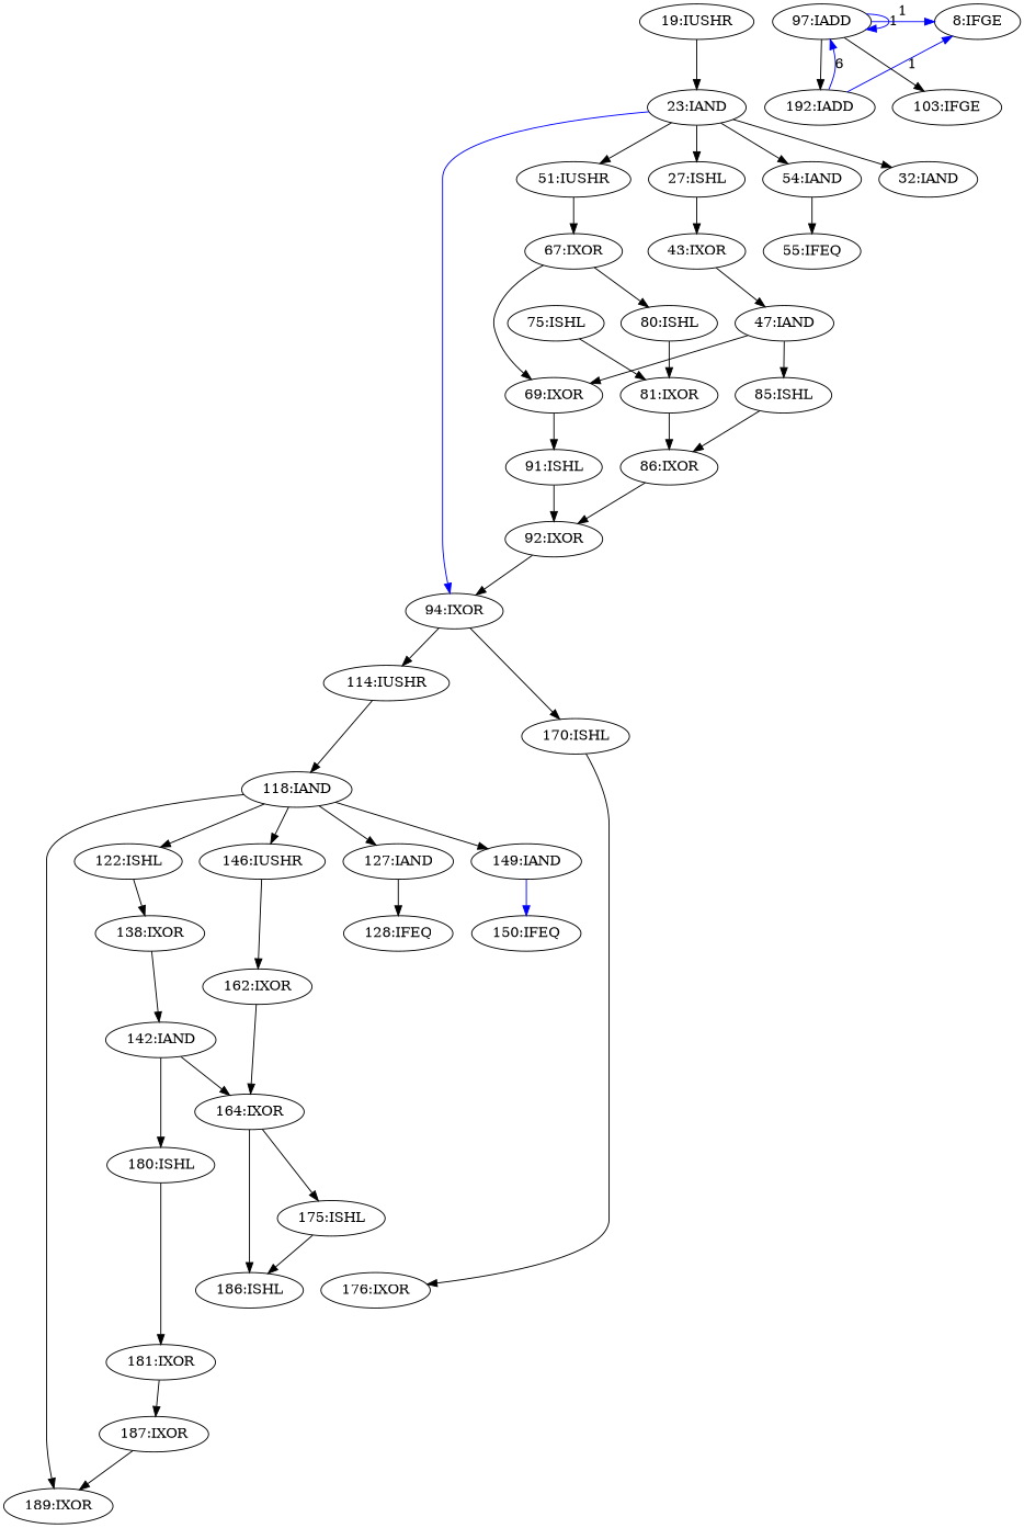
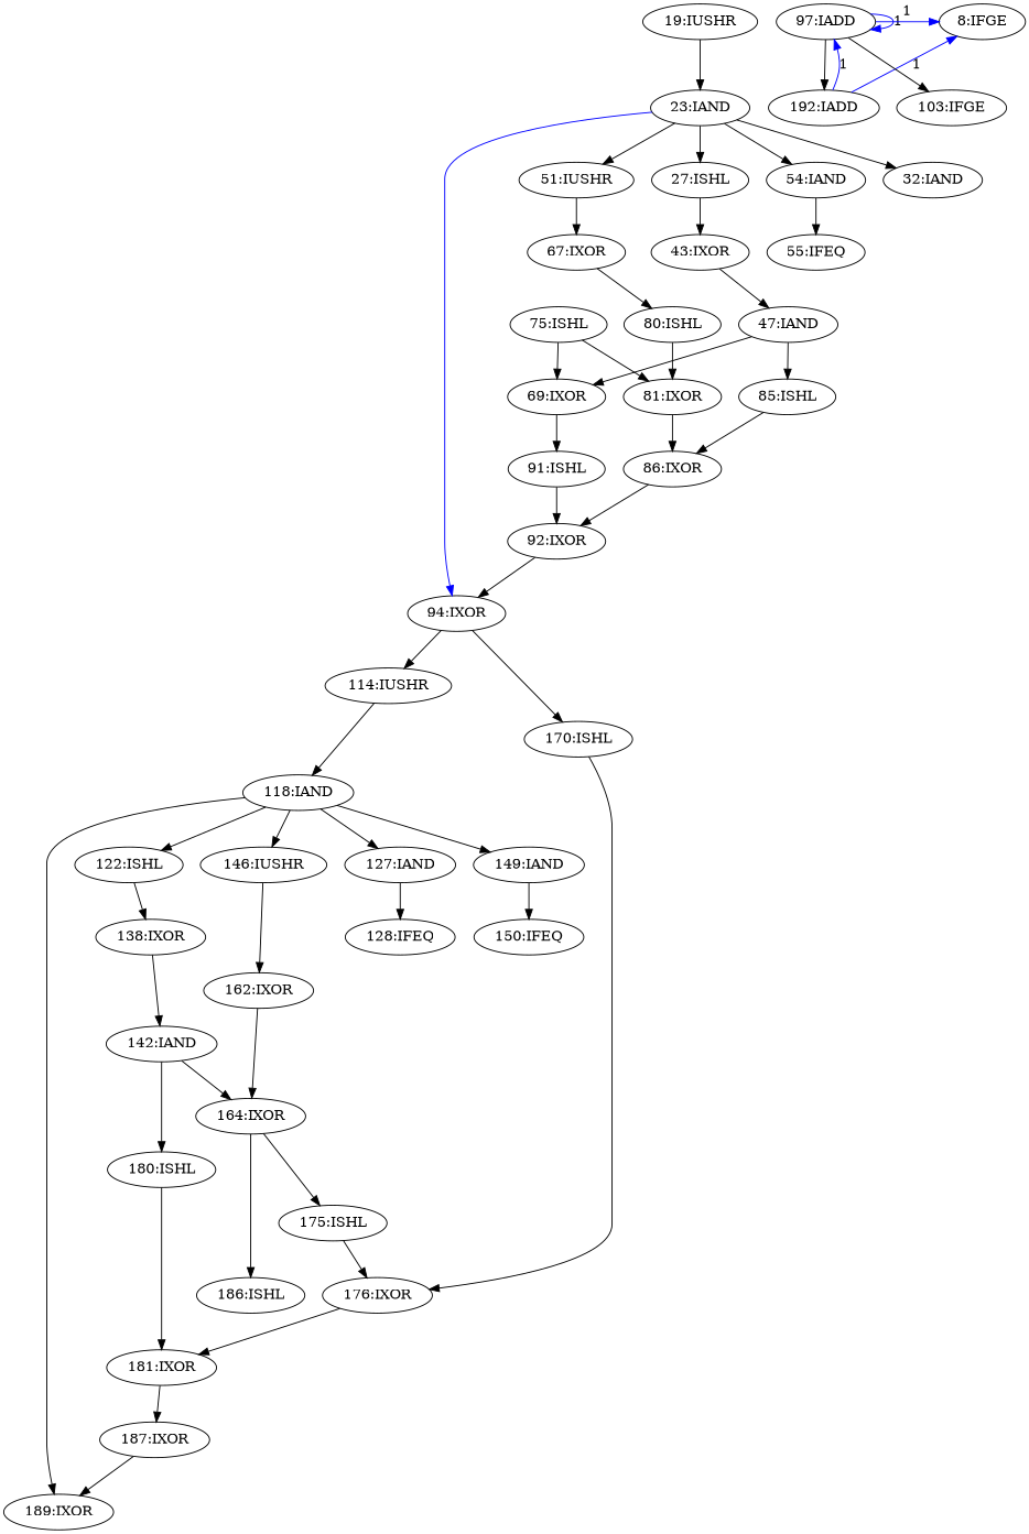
  digraph {
    n1 [label="67:IXOR"]
    n2 [label="69:IXOR"]
    n3 [label="80:ISHL"]
    n4 [label="91:ISHL"]
    n5 [label="51:IUSHR"]
    n6 [label="181:IXOR"]
    n7 [label="187:IXOR"]
    n8 [label="189:IXOR"]
    n9 [label="176:IXOR"]
    n10 [label="180:ISHL"]
    n11 [label="114:IUSHR"]
    n12 [label="118:IAND"]
    n13 [label="122:ISHL"]
    n14 [label="127:IAND"]
    n15 [label="149:IAND"]
    n16 [label="146:IUSHR"]
    n17 [label="94:IXOR"]
    n18 [label="170:ISHL"]
    n19 [label="138:IXOR"]
    n20 [label="142:IAND"]
    n21 [label="128:IFEQ"]
    n22 [label="150:IFEQ"]
    n23 [label="162:IXOR"]
    n24 [label="164:IXOR"]
    n25 [label="175:ISHL"]
    n26 [label="186:ISHL"]
    n27 [label="54:IAND"]
    n28 [label="55:IFEQ"]
    n29 [label="23:IAND"]
    n30 [label="27:ISHL"]
    n31 [label="32:IAND"]
    n32 [label="43:IXOR"]
    n33 [label="19:IUSHR"]
    n34 [label="47:IAND"]
    n35 [label="85:ISHL"]
    n36 [label="86:IXOR"]
    n37 [label="92:IXOR"]
    n38 [label="81:IXOR"]
    n39 [label="192:IADD"]
    n40 [label="97:IADD"]
    n41 [label="8:IFGE"]
    n42 [label="103:IFGE"]
    n43 [label="75:ISHL"]
-   n1 -> n2
+   n43 -> n2
    n1 -> n3
    n2 -> n4
    n3 -> n38
    n4 -> n37
    n5 -> n1
    n6 -> n7
    n7 -> n8
+   n9 -> n6
    n10 -> n6
    n11 -> n12
    n12 -> n8
    n12 -> n13
    n12 -> n14
    n12 -> n15
    n12 -> n16
    n13 -> n19
    n14 -> n21
-   n15 -> n22 [color=blue]
+   n15 -> n22
    n16 -> n23
    n17 -> n11
    n17 -> n18
    n18 -> n9
    n19 -> n20
    n20 -> n10
    n20 -> n24
    n23 -> n24
    n24 -> n25
    n24 -> n26
-   n25 -> n26
+   n25 -> n9
    n27 -> n28
    n29 -> n5
    n29 -> n17 [color=blue]
    n29 -> n27
    n29 -> n30
    n29 -> n31
    n30 -> n32
    n32 -> n34
    n33 -> n29
    n34 -> n2
    n34 -> n35
    n35 -> n36
    n36 -> n37
    n37 -> n17
    n38 -> n36
-   n39 -> n40 [color=blue constraint=false label=6]
+   n39 -> n40 [color=blue constraint=false label=1]
    n39 -> n41 [color=blue constraint=false label=1]
    n40 -> n39
    n40 -> n40 [color=blue constraint=false label=1]
    n40 -> n41 [color=blue constraint=false label=1]
    n40 -> n42
    n43 -> n38
  }
